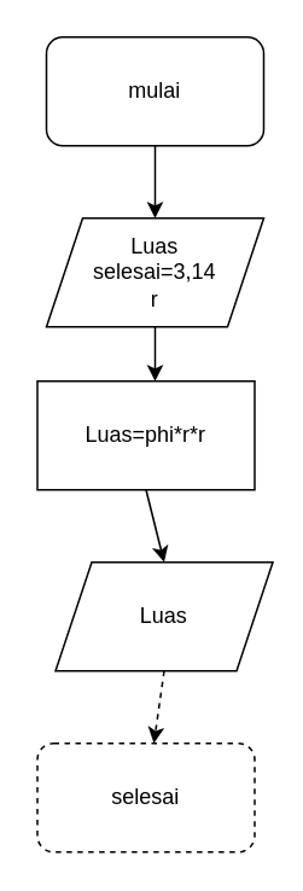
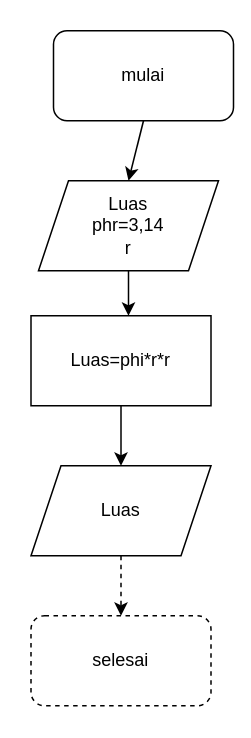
  <mxCell id="0" />
  <mxCell id="1" parent="0" />
- <mxCell id="2" value="mulai" style="rounded=1;whiteSpace=wrap;html=1;" vertex="1" parent="1"><mxGeometry x="25" y="20" width="120" height="60" as="geometry" /></mxCell>
+ <mxCell id="2" value="mulai" style="rounded=1;whiteSpace=wrap;html=1;" vertex="1" parent="1"><mxGeometry x="35" y="20" width="120" height="60" as="geometry" /></mxCell>
  <mxCell id="3" value="&lt;div&gt;Luas=phi*r*r&lt;/div&gt;" style="rounded=0;whiteSpace=wrap;html=1;" vertex="1" parent="1"><mxGeometry x="20" y="210" width="120" height="60" as="geometry" /></mxCell>
- <mxCell id="4" value="Luas" style="shape=parallelogram;perimeter=parallelogramPerimeter;whiteSpace=wrap;html=1;fixedSize=1;" vertex="1" parent="1"><mxGeometry x="30" y="310" width="120" height="60" as="geometry" /></mxCell>
+ <mxCell id="4" value="Luas" style="shape=parallelogram;perimeter=parallelogramPerimeter;whiteSpace=wrap;html=1;fixedSize=1;" vertex="1" parent="1"><mxGeometry x="20" y="310" width="120" height="60" as="geometry" /></mxCell>
  <mxCell id="5" value="selesai" style="rounded=1;whiteSpace=wrap;html=1;dashed=1;" vertex="1" parent="1"><mxGeometry x="20" y="410" width="120" height="60" as="geometry" /></mxCell>
- <mxCell id="6" value="&lt;div&gt;Luas&lt;/div&gt;&lt;div&gt;selesai=3,14&lt;/div&gt;&lt;div&gt;r&lt;br&gt;&lt;/div&gt;" style="shape=parallelogram;perimeter=parallelogramPerimeter;whiteSpace=wrap;html=1;fixedSize=1;" vertex="1" parent="1"><mxGeometry x="25" y="120" width="120" height="60" as="geometry" /></mxCell>
+ <mxCell id="6" value="&lt;div&gt;Luas&lt;/div&gt;&lt;div&gt;phr=3,14&lt;/div&gt;&lt;div&gt;r&lt;br&gt;&lt;/div&gt;" style="shape=parallelogram;perimeter=parallelogramPerimeter;whiteSpace=wrap;html=1;fixedSize=1;" vertex="1" parent="1"><mxGeometry x="25" y="120" width="120" height="60" as="geometry" /></mxCell>
  <mxCell id="7" value="" style="endArrow=classic;html=1;rounded=0;exitX=0.5;exitY=1;exitDx=0;exitDy=0;entryX=0.5;entryY=0;entryDx=0;entryDy=0;" edge="1" parent="1" source="2" target="6"><mxGeometry width="50" height="50" relative="1" as="geometry"><mxPoint x="115" y="280" as="sourcePoint" /><mxPoint x="165" y="230" as="targetPoint" /></mxGeometry></mxCell>
  <mxCell id="8" value="" style="endArrow=classic;html=1;rounded=0;exitX=0.5;exitY=1;exitDx=0;exitDy=0;" edge="1" parent="1" source="6"><mxGeometry width="50" height="50" relative="1" as="geometry"><mxPoint x="115" y="280" as="sourcePoint" /><mxPoint x="85" y="210" as="targetPoint" /></mxGeometry></mxCell>
  <mxCell id="9" value="" style="endArrow=classic;html=1;rounded=0;exitX=0.5;exitY=1;exitDx=0;exitDy=0;entryX=0.5;entryY=0;entryDx=0;entryDy=0;" edge="1" parent="1" source="3" target="4"><mxGeometry width="50" height="50" relative="1" as="geometry"><mxPoint x="115" y="280" as="sourcePoint" /><mxPoint x="165" y="230" as="targetPoint" /></mxGeometry></mxCell>
  <mxCell id="10" value="" style="endArrow=classic;html=1;rounded=0;exitX=0.5;exitY=1;exitDx=0;exitDy=0;dashed=1;" edge="1" parent="1" source="4" target="5"><mxGeometry width="50" height="50" relative="1" as="geometry"><mxPoint x="115" y="280" as="sourcePoint" /><mxPoint x="165" y="230" as="targetPoint" /></mxGeometry></mxCell>
